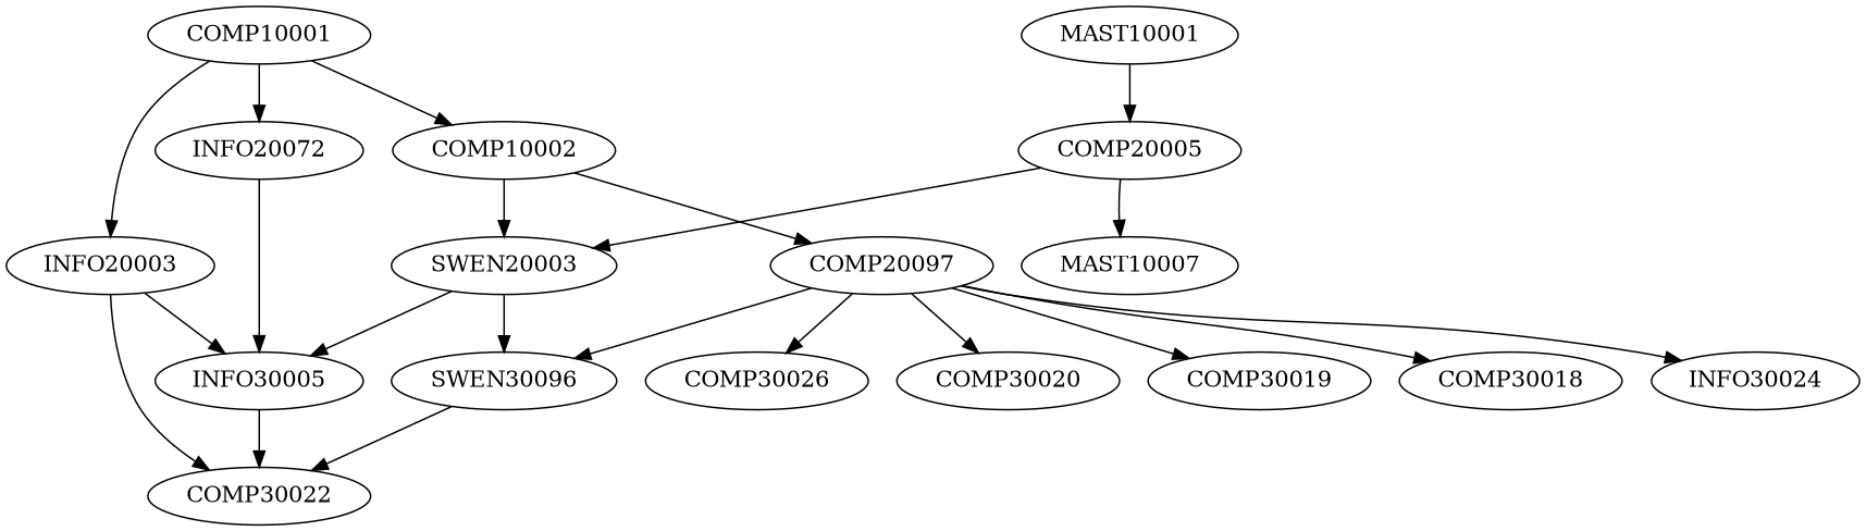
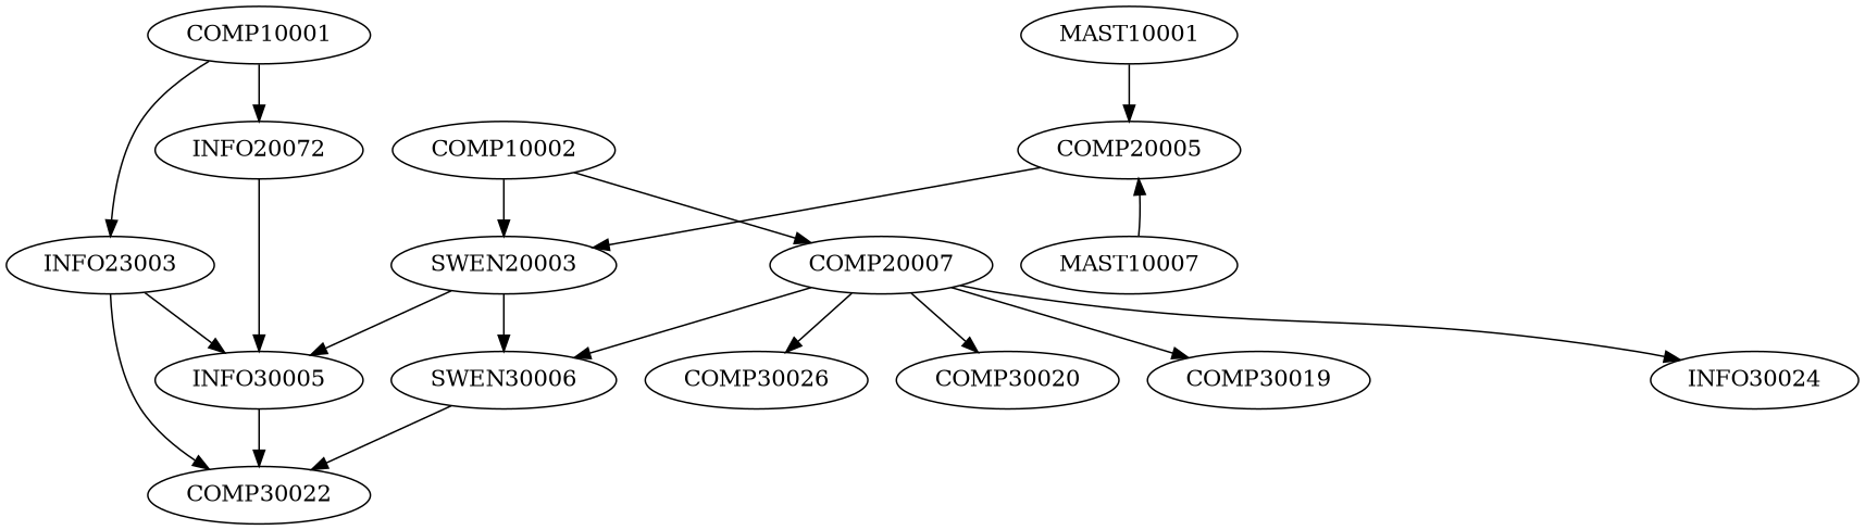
  digraph {
-   SWEN30006 [label=SWEN30096]
+   SWEN30006
    COMP30022
-   COMP20007 [label=COMP20097]
+   COMP20007
    COMP30026
    COMP30020
    COMP30019
-   COMP30018
    n8 [label=INFO30024]
    SWEN20003
    INFO30005
-   INFO20003
+   INFO20003 [label=INFO23003]
    COMP10002
    COMP10001
    n14 [label=INFO20072]
    COMP20005
    MAST10001
    MAST10007
    SWEN30006 -> COMP30022
    COMP20007 -> SWEN30006
    COMP20007 -> COMP30026
    COMP20007 -> COMP30020
    COMP20007 -> COMP30019
-   COMP20007 -> COMP30018
    COMP20007 -> n8
    SWEN20003 -> SWEN30006
    SWEN20003 -> INFO30005
    INFO30005 -> COMP30022
    INFO20003 -> COMP30022
    INFO20003 -> INFO30005
    COMP10002 -> COMP20007
    COMP10002 -> SWEN20003
    COMP10001 -> INFO20003
-   COMP10001 -> COMP10002
    COMP10001 -> n14
    n14 -> INFO30005
    COMP20005 -> SWEN20003
    MAST10001 -> COMP20005
-   COMP20005 -> MAST10007
+   MAST10007 -> COMP20005
  }
